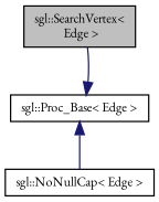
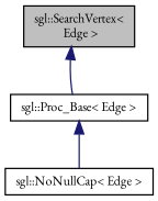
  digraph {
    fontname="EB Garamond"
    node [color=black fillcolor=white fontname="EB Garamond" fontsize=10 shape=record style=filled]
    edge [color=midnightblue dir=back fontname="EB Garamond" fontsize=10 labelfontname=Helvetica labelfontsize=10 style=solid]
    n1 [fillcolor=grey75 fontcolor=black height=0.2 label="sgl::SearchVertex\<\l Edge \>" width=0.4]
    n2 [height=0.2 label="sgl::NoNullCap\< Edge \>" width=0.4]
    n3 [height=0.2 label="sgl::Proc_Base\< Edge \>" width=0.4]
-   n3 -> n1
+   n1 -> n3
    n3 -> n2
  }
